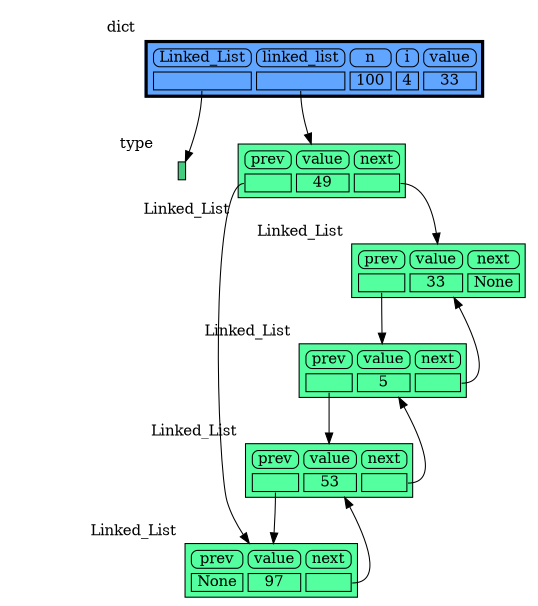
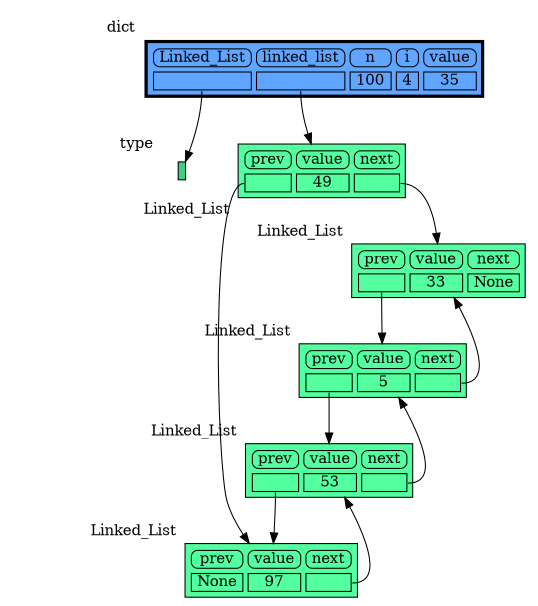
  digraph {
    node [shape=plaintext xlabel=Linked_List]
    edge [style=solid headport=table tailport=ref0]
    n1 [label=< <TABLE BORDER="1" CELLBORDER="1" CELLSPACING="0" CELLPADDING="0" BGCOLOR="seagreen3" PORT="table">     <TR><TD BORDER="0"> </TD></TR> </TABLE> > xlabel=type]
    n2 [label=< <TABLE BORDER="1" CELLBORDER="1" CELLSPACING="5" CELLPADDING="0" BGCOLOR="seagreen1" PORT="table">     <TR><TD BORDER="1" STYLE="ROUNDED"> prev </TD><TD BORDER="1" STYLE="ROUNDED"> value </TD><TD BORDER="1" STYLE="ROUNDED"> next </TD></TR>     <TR><TD BORDER="1" PORT="ref0"> </TD><TD BORDER="1"> 49 </TD><TD BORDER="1" PORT="ref1"> </TD></TR> </TABLE> >]
    n3 [label=< <TABLE BORDER="1" CELLBORDER="1" CELLSPACING="5" CELLPADDING="0" BGCOLOR="seagreen1" PORT="table">     <TR><TD BORDER="1" STYLE="ROUNDED"> prev </TD><TD BORDER="1" STYLE="ROUNDED"> value </TD><TD BORDER="1" STYLE="ROUNDED"> next </TD></TR>     <TR><TD BORDER="1" PORT="ref0"> </TD><TD BORDER="1"> 33 </TD><TD BORDER="1"> None </TD></TR> </TABLE> >]
    n4 [label=< <TABLE BORDER="1" CELLBORDER="1" CELLSPACING="5" CELLPADDING="0" BGCOLOR="seagreen1" PORT="table">     <TR><TD BORDER="1" STYLE="ROUNDED"> prev </TD><TD BORDER="1" STYLE="ROUNDED"> value </TD><TD BORDER="1" STYLE="ROUNDED"> next </TD></TR>     <TR><TD BORDER="1" PORT="ref0"> </TD><TD BORDER="1"> 5 </TD><TD BORDER="1" PORT="ref1"> </TD></TR> </TABLE> >]
    n5 [label=< <TABLE BORDER="1" CELLBORDER="1" CELLSPACING="5" CELLPADDING="0" BGCOLOR="seagreen1" PORT="table">     <TR><TD BORDER="1" STYLE="ROUNDED"> prev </TD><TD BORDER="1" STYLE="ROUNDED"> value </TD><TD BORDER="1" STYLE="ROUNDED"> next </TD></TR>     <TR><TD BORDER="1" PORT="ref0"> </TD><TD BORDER="1"> 53 </TD><TD BORDER="1" PORT="ref1"> </TD></TR> </TABLE> >]
    n6 [label=< <TABLE BORDER="1" CELLBORDER="1" CELLSPACING="5" CELLPADDING="0" BGCOLOR="seagreen1" PORT="table">     <TR><TD BORDER="1" STYLE="ROUNDED"> prev </TD><TD BORDER="1" STYLE="ROUNDED"> value </TD><TD BORDER="1" STYLE="ROUNDED"> next </TD></TR>     <TR><TD BORDER="1"> None </TD><TD BORDER="1"> 97 </TD><TD BORDER="1" PORT="ref0"> </TD></TR> </TABLE> >]
-   n7 [label=< <TABLE BORDER="3" CELLBORDER="1" CELLSPACING="5" CELLPADDING="0" BGCOLOR="#60a5ff" PORT="table">     <TR><TD BORDER="1" STYLE="ROUNDED"> Linked_List </TD><TD BORDER="1" STYLE="ROUNDED"> linked_list </TD><TD BORDER="1" STYLE="ROUNDED"> n </TD><TD BORDER="1" STYLE="ROUNDED"> i </TD><TD BORDER="1" STYLE="ROUNDED"> value </TD></TR>     <TR><TD BORDER="1" PORT="ref0"> </TD><TD BORDER="1" PORT="ref1"> </TD><TD BORDER="1"> 100 </TD><TD BORDER="1"> 4 </TD><TD BORDER="1"> 33 </TD></TR> </TABLE> > xlabel=dict]
+   n7 [label=< <TABLE BORDER="3" CELLBORDER="1" CELLSPACING="5" CELLPADDING="0" BGCOLOR="#60a5ff" PORT="table">     <TR><TD BORDER="1" STYLE="ROUNDED"> Linked_List </TD><TD BORDER="1" STYLE="ROUNDED"> linked_list </TD><TD BORDER="1" STYLE="ROUNDED"> n </TD><TD BORDER="1" STYLE="ROUNDED"> i </TD><TD BORDER="1" STYLE="ROUNDED"> value </TD></TR>     <TR><TD BORDER="1" PORT="ref0"> </TD><TD BORDER="1" PORT="ref1"> </TD><TD BORDER="1"> 100 </TD><TD BORDER="1"> 4 </TD><TD BORDER="1"> 35 </TD></TR> </TABLE> > xlabel=dict]
    subgraph sub_1 {
      rank=same
      n1
      n2
    }
    n1 -> n2 [style=invis weight=10 headport="" tailport=""]
    n2 -> n3 [tailport=ref1]
    n2 -> n6
    n3 -> n4
    n4 -> n3 [tailport=ref1]
    n4 -> n5
    n5 -> n4 [tailport=ref1]
    n5 -> n6
    n6 -> n5
    n7 -> n1
    n7 -> n2 [tailport=ref1]
  }
